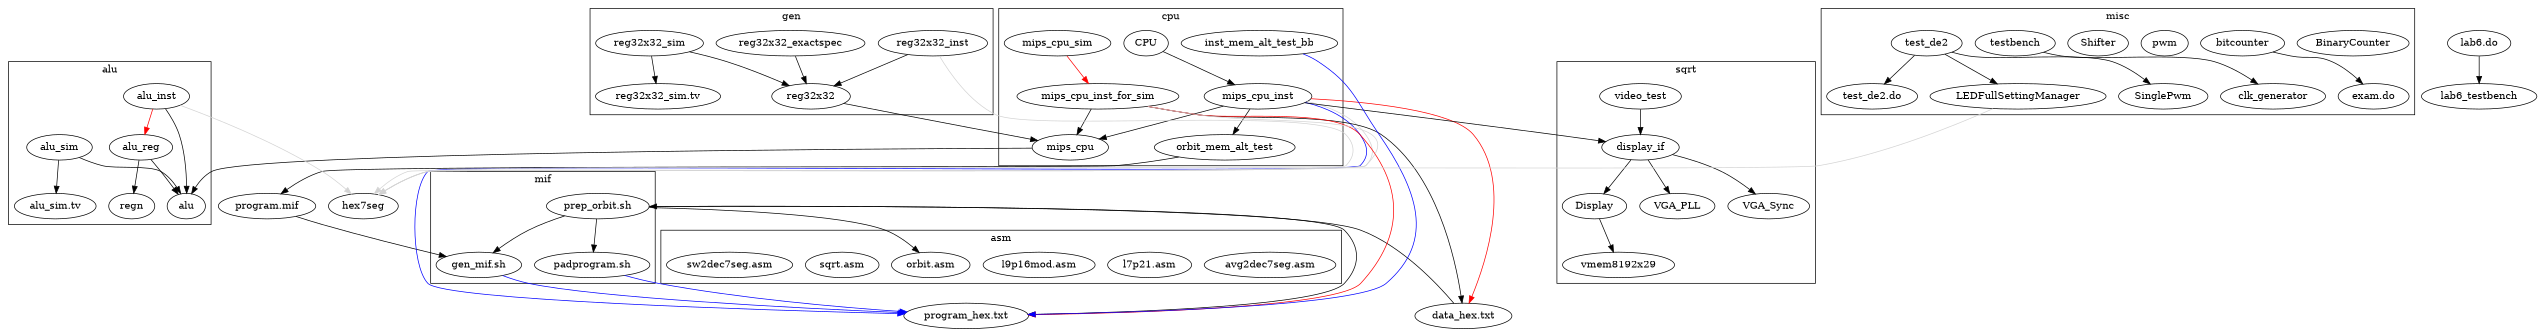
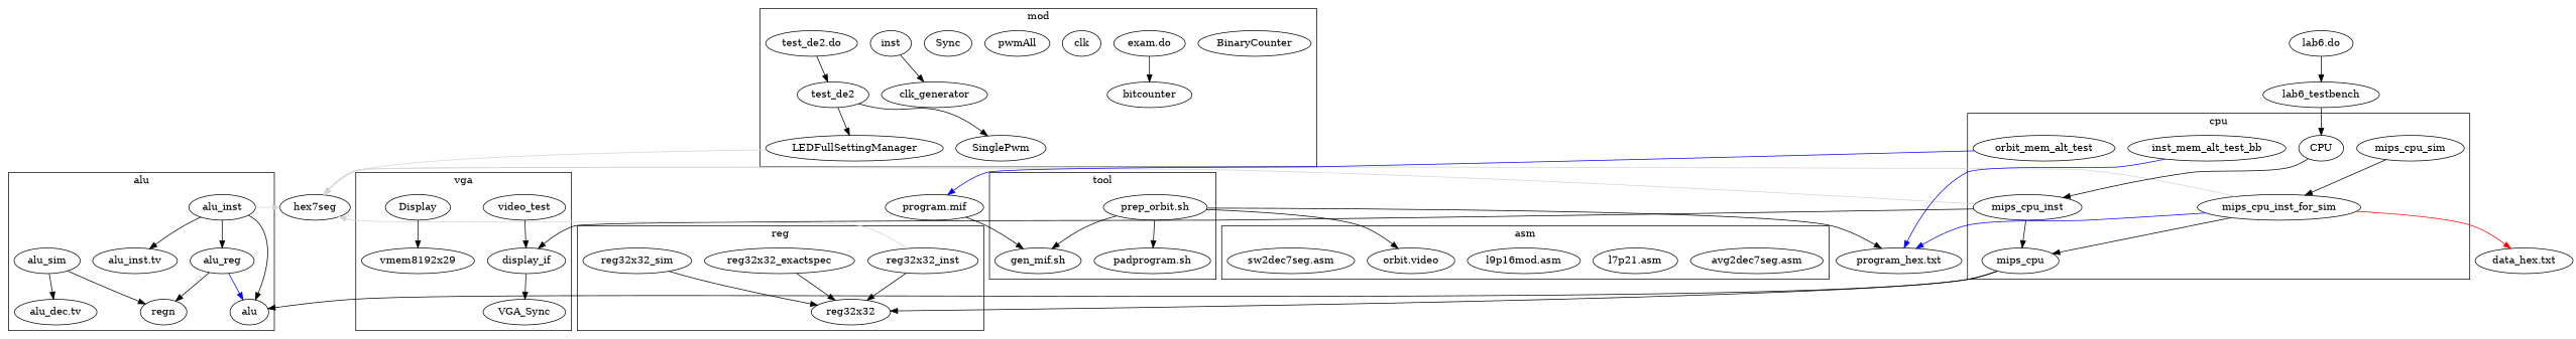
  digraph {
    rankdir=TB
    "data_hex.txt"
    "program_hex.txt"
    hex7seg
    "program.mif"
    "lab6.do"
    lab6_testbench
    "gen_mif.sh"
    "padprogram.sh"
    "prep_orbit.sh"
    "avg2dec7seg.asm"
    "l7p21.asm"
    "l9p16mod.asm"
-   "orbit.asm"
-   "sqrt.asm"
+   "orbit.asm" [label="orbit.video"]
    "sw2dec7seg.asm"
    mips_cpu_inst
    mips_cpu_inst_for_sim
    inst_mem_alt_test_bb
    n19 [label=orbit_mem_alt_test]
    CPU
    mips_cpu
    mips_cpu_sim
    alu_inst
    alu
+   "alu_inst.tv"
    alu_reg
    alu_sim
-   "alu_sim.tv"
+   "alu_sim.tv" [label="alu_dec.tv"]
    regn
    reg32x32_inst
    reg32x32
    reg32x32_exactspec
    reg32x32_sim
-   "reg32x32_sim.tv"
    Display
    display_if
-   VGA_PLL
    VGA_Sync
    video_test
    n40 [label=vmem8192x29]
    LEDFullSettingManager
    BinaryCounter
    bitcounter
    clk_generator
    "exam.do"
-   pwm
-   Shifter
+   pwm [label=clk]
+   pwmAll
+   Shifter [label=Sync]
    SinglePwm
-   testbench
+   testbench [label=inst]
    test_de2
    "test_de2.do"
    subgraph sub_1 {
      rank=same
      "data_hex.txt"
      "program_hex.txt"
    }
    subgraph sub_2 {
      rank=same
      hex7seg
      "program.mif"
    }
    subgraph sub_3 {
      hex7seg
      "lab6.do"
      lab6_testbench
    }
    subgraph sub_4 {
      "data_hex.txt"
      "program_hex.txt"
      "program.mif"
    }
    subgraph cluster_5 {
-     label=mif
+     label=tool
      "gen_mif.sh"
      "padprogram.sh"
      "prep_orbit.sh"
    }
    subgraph cluster_6 {
      label=asm
      "avg2dec7seg.asm"
      "l7p21.asm"
      "l9p16mod.asm"
      "orbit.asm"
-     "sqrt.asm"
      "sw2dec7seg.asm"
    }
    subgraph cluster_7 {
      label=cpu
      mips_cpu_inst
      mips_cpu_inst_for_sim
      inst_mem_alt_test_bb
      n19
      CPU
      mips_cpu
      mips_cpu_sim
    }
    subgraph cluster_8 {
      label=alu
      alu_inst
      alu
+     "alu_inst.tv"
      alu_reg
      alu_sim
      "alu_sim.tv"
      regn
    }
    subgraph cluster_9 {
-     label=gen
+     label=reg
      reg32x32_inst
      reg32x32
      reg32x32_exactspec
      reg32x32_sim
-     "reg32x32_sim.tv"
    }
    subgraph cluster_10 {
-     label=sqrt
+     label=vga
      Display
      display_if
-     VGA_PLL
      VGA_Sync
      video_test
      n40
    }
    subgraph cluster_11 {
-     label=misc
+     label=mod
      LEDFullSettingManager
      BinaryCounter
      bitcounter
      clk_generator
      "exam.do"
      pwm
+     pwmAll
      Shifter
      SinglePwm
      testbench
      test_de2
      "test_de2.do"
    }
-   "data_hex.txt" -> "prep_orbit.sh"
    "program.mif" -> "gen_mif.sh"
    "lab6.do" -> lab6_testbench
-   "gen_mif.sh" -> "program_hex.txt" [color=blue]
-   "padprogram.sh" -> "program_hex.txt" [color=blue]
+   lab6_testbench -> CPU
    "prep_orbit.sh" -> "program_hex.txt"
    "prep_orbit.sh" -> "gen_mif.sh"
    "prep_orbit.sh" -> "padprogram.sh"
    "prep_orbit.sh" -> "orbit.asm"
-   mips_cpu_inst -> "data_hex.txt" [color=red]
-   mips_cpu_inst -> "program_hex.txt" [color=blue]
    mips_cpu_inst -> hex7seg [color=lightgray constraint=false]
-   mips_cpu_inst -> n19
    mips_cpu_inst -> mips_cpu
    mips_cpu_inst -> display_if
-   mips_cpu_inst_for_sim -> "data_hex.txt" [color=black]
-   mips_cpu_inst_for_sim -> "program_hex.txt" [color=red]
+   mips_cpu_inst_for_sim -> "data_hex.txt" [color=red]
+   mips_cpu_inst_for_sim -> "program_hex.txt" [color=blue]
    mips_cpu_inst_for_sim -> hex7seg [color=lightgray constraint=false]
    mips_cpu_inst_for_sim -> mips_cpu
    inst_mem_alt_test_bb -> "program_hex.txt" [color=blue]
-   n19 -> "program.mif"
+   n19 -> "program.mif" [color=blue]
    CPU -> mips_cpu_inst
    mips_cpu -> alu
-   reg32x32 -> mips_cpu
-   mips_cpu_sim -> mips_cpu_inst_for_sim [color=red]
+   mips_cpu -> reg32x32
+   mips_cpu_sim -> mips_cpu_inst_for_sim
    alu_inst -> hex7seg [color=lightgray constraint=false]
    alu_inst -> alu
-   alu_inst -> alu_reg [color=red]
-   alu_reg -> alu
+   alu_inst -> "alu_inst.tv"
+   alu_inst -> alu_reg
+   alu_reg -> alu [color=blue]
    alu_reg -> regn
-   alu_sim -> alu
+   alu_sim -> regn
    alu_sim -> "alu_sim.tv"
    reg32x32_inst -> hex7seg [color=lightgray constraint=false]
    reg32x32_inst -> reg32x32
    reg32x32_exactspec -> reg32x32
    reg32x32_sim -> reg32x32
-   reg32x32_sim -> "reg32x32_sim.tv"
    Display -> n40
-   display_if -> Display
-   display_if -> VGA_PLL
    display_if -> VGA_Sync
    video_test -> display_if
    LEDFullSettingManager -> hex7seg [color=lightgray constraint=false]
-   bitcounter -> "exam.do"
+   "exam.do" -> bitcounter
    testbench -> clk_generator
    test_de2 -> LEDFullSettingManager
    test_de2 -> SinglePwm
-   test_de2 -> "test_de2.do"
+   "test_de2.do" -> test_de2
  }
